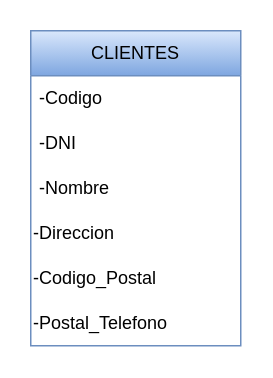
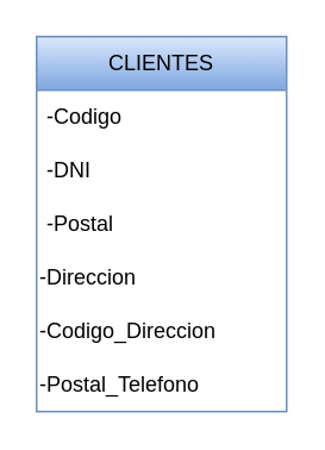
  <mxCell id="0" />
  <mxCell id="1" parent="0" />
  <mxCell id="2" value="CLIENTES" style="swimlane;fontStyle=0;childLayout=stackLayout;horizontal=1;startSize=30;horizontalStack=0;resizeParent=1;resizeParentMax=0;resizeLast=0;collapsible=1;marginBottom=0;whiteSpace=wrap;html=1;fillColor=#dae8fc;gradientColor=#7ea6e0;strokeColor=#6c8ebf;" vertex="1" parent="1"><mxGeometry x="20" y="20" width="140" height="210" as="geometry" /></mxCell>
  <mxCell id="3" value="-Codigo" style="text;align=left;verticalAlign=middle;spacingLeft=4;spacingRight=4;overflow=hidden;points=[[0,0.5],[1,0.5]];portConstraint=eastwest;rotatable=0;whiteSpace=wrap;html=1;" vertex="1" parent="2"><mxGeometry y="30" width="140" height="30" as="geometry" /></mxCell>
  <mxCell id="4" value="-DNI" style="text;strokeColor=none;fillColor=none;align=left;verticalAlign=middle;spacingLeft=4;spacingRight=4;overflow=hidden;points=[[0,0.5],[1,0.5]];portConstraint=eastwest;rotatable=0;whiteSpace=wrap;html=1;" vertex="1" parent="2"><mxGeometry y="60" width="140" height="30" as="geometry" /></mxCell>
- <mxCell id="5" value="-Nombre" style="text;strokeColor=none;fillColor=none;align=left;verticalAlign=middle;spacingLeft=4;spacingRight=4;overflow=hidden;points=[[0,0.5],[1,0.5]];portConstraint=eastwest;rotatable=0;whiteSpace=wrap;html=1;" vertex="1" parent="2"><mxGeometry y="90" width="140" height="30" as="geometry" /></mxCell>
+ <mxCell id="5" value="-Postal" style="text;strokeColor=none;fillColor=none;align=left;verticalAlign=middle;spacingLeft=4;spacingRight=4;overflow=hidden;points=[[0,0.5],[1,0.5]];portConstraint=eastwest;rotatable=0;whiteSpace=wrap;html=1;" vertex="1" parent="2"><mxGeometry y="90" width="140" height="30" as="geometry" /></mxCell>
  <mxCell id="6" value="-Direccion" style="text;html=1;align=left;verticalAlign=middle;whiteSpace=wrap;rounded=0;" vertex="1" parent="2"><mxGeometry y="120" width="140" height="30" as="geometry" /></mxCell>
- <mxCell id="7" value="-Codigo_Postal" style="text;html=1;align=left;verticalAlign=middle;whiteSpace=wrap;rounded=0;" vertex="1" parent="2"><mxGeometry y="150" width="140" height="30" as="geometry" /></mxCell>
+ <mxCell id="7" value="-Codigo_Direccion" style="text;html=1;align=left;verticalAlign=middle;whiteSpace=wrap;rounded=0;" vertex="1" parent="2"><mxGeometry y="150" width="140" height="30" as="geometry" /></mxCell>
  <mxCell id="8" value="-Postal_Telefono" style="text;html=1;align=left;verticalAlign=middle;whiteSpace=wrap;rounded=0;" vertex="1" parent="2"><mxGeometry y="180" width="140" height="30" as="geometry" /></mxCell>
